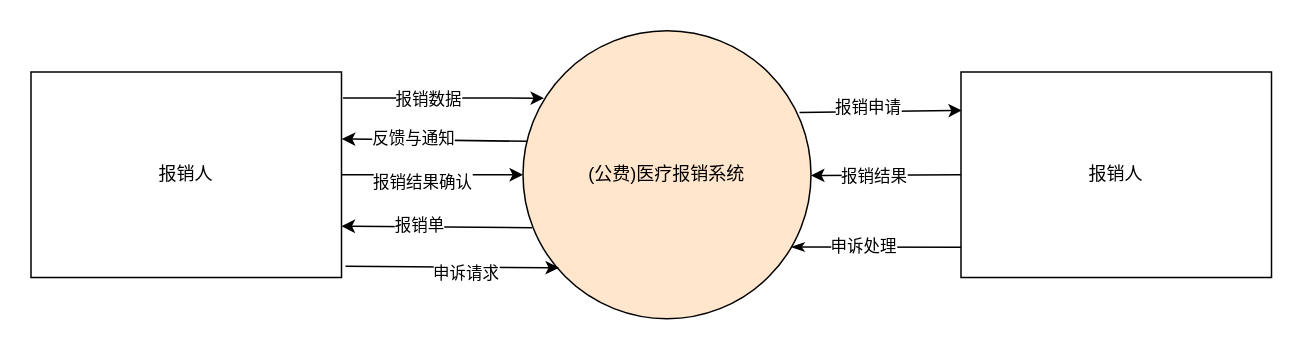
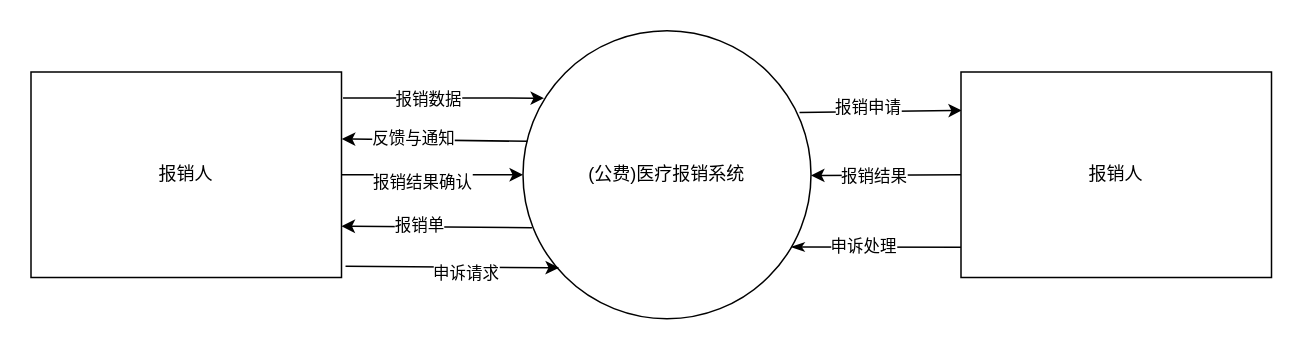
  <mxCell id="0" />
  <mxCell id="1" parent="0" />
  <mxCell id="2" style="rounded=0;orthogonalLoop=1;jettySize=auto;html=1;exitX=1.005;exitY=0.126;exitDx=0;exitDy=0;exitPerimeter=0;entryX=0.073;entryY=0.234;entryDx=0;entryDy=0;entryPerimeter=0;" edge="1" parent="1" source="15" target="12"><mxGeometry relative="1" as="geometry"><mxPoint x="169" y="14" as="sourcePoint" /><mxPoint x="377.589" y="48.558" as="targetPoint" /></mxGeometry></mxCell>
  <mxCell id="3" value="报销数据" style="edgeLabel;html=1;align=center;verticalAlign=middle;resizable=0;points=[];" vertex="1" connectable="0" parent="2"><mxGeometry x="-0.16" y="-1" relative="1" as="geometry"><mxPoint as="offset" /></mxGeometry></mxCell>
  <mxCell id="4" style="edgeStyle=none;rounded=0;orthogonalLoop=1;jettySize=auto;html=1;entryX=0;entryY=0.5;entryDx=0;entryDy=0;exitX=1;exitY=0.5;exitDx=0;exitDy=0;" edge="1" parent="1" source="15" target="12"><mxGeometry relative="1" as="geometry" /></mxCell>
  <mxCell id="5" value="报销结果确认" style="edgeLabel;html=1;align=center;verticalAlign=middle;resizable=0;points=[];" vertex="1" connectable="0" parent="4"><mxGeometry x="-0.12" y="-4" relative="1" as="geometry"><mxPoint as="offset" /></mxGeometry></mxCell>
  <mxCell id="6" style="edgeStyle=none;rounded=0;orthogonalLoop=1;jettySize=auto;html=1;entryX=1;entryY=0.75;entryDx=0;entryDy=0;exitX=0.031;exitY=0.684;exitDx=0;exitDy=0;exitPerimeter=0;" edge="1" parent="1" source="12" target="15"><mxGeometry relative="1" as="geometry"><mxPoint x="350" y="75" as="sourcePoint" /></mxGeometry></mxCell>
  <mxCell id="7" value="报销单" style="edgeLabel;html=1;align=center;verticalAlign=middle;resizable=0;points=[];" vertex="1" connectable="0" parent="6"><mxGeometry x="0.187" y="-1" relative="1" as="geometry"><mxPoint as="offset" /></mxGeometry></mxCell>
  <mxCell id="8" style="edgeStyle=none;rounded=0;orthogonalLoop=1;jettySize=auto;html=1;exitX=0.96;exitY=0.284;exitDx=0;exitDy=0;entryX=0.003;entryY=0.187;entryDx=0;entryDy=0;exitPerimeter=0;entryPerimeter=0;" edge="1" parent="1" source="12" target="20"><mxGeometry relative="1" as="geometry"><mxPoint x="527" y="70.692" as="sourcePoint" /></mxGeometry></mxCell>
  <mxCell id="9" value="报销申请" style="edgeLabel;html=1;align=center;verticalAlign=middle;resizable=0;points=[];" vertex="1" connectable="0" parent="8"><mxGeometry x="-0.169" y="3" relative="1" as="geometry"><mxPoint as="offset" /></mxGeometry></mxCell>
  <mxCell id="10" style="edgeStyle=none;rounded=0;orthogonalLoop=1;jettySize=auto;html=1;exitX=0.931;exitY=0.751;exitDx=0;exitDy=0;exitPerimeter=0;entryX=0.01;entryY=0.853;entryDx=0;entryDy=0;entryPerimeter=0;endArrow=none;endFill=0;startArrow=classicThin;startFill=1;" edge="1" parent="1" source="12" target="20"><mxGeometry relative="1" as="geometry"><mxPoint x="528.536" y="164.388" as="sourcePoint" /><mxPoint x="705.52" y="163.5" as="targetPoint" /></mxGeometry></mxCell>
  <mxCell id="11" value="申诉处理" style="edgeLabel;html=1;align=center;verticalAlign=middle;resizable=0;points=[];" vertex="1" connectable="0" parent="10"><mxGeometry x="-0.17" y="1" relative="1" as="geometry"><mxPoint as="offset" /></mxGeometry></mxCell>
- <mxCell id="12" value="(公费)医疗报销系统" style="ellipse;whiteSpace=wrap;html=1;aspect=fixed;fillColor=#ffe6cc;" vertex="1" parent="1"><mxGeometry x="348" y="20" width="192" height="192" as="geometry" /></mxCell>
+ <mxCell id="12" value="(公费)医疗报销系统" style="ellipse;whiteSpace=wrap;html=1;aspect=fixed;" vertex="1" parent="1"><mxGeometry x="348" y="20" width="192" height="192" as="geometry" /></mxCell>
  <mxCell id="13" style="edgeStyle=none;rounded=0;orthogonalLoop=1;jettySize=auto;html=1;exitX=1.013;exitY=0.945;exitDx=0;exitDy=0;exitPerimeter=0;" edge="1" parent="1" source="15"><mxGeometry relative="1" as="geometry"><mxPoint x="372" y="178" as="targetPoint" /></mxGeometry></mxCell>
  <mxCell id="14" value="申诉请求" style="edgeLabel;html=1;align=center;verticalAlign=middle;resizable=0;points=[];" vertex="1" connectable="0" parent="13"><mxGeometry x="0.12" y="-4" relative="1" as="geometry"><mxPoint as="offset" /></mxGeometry></mxCell>
  <mxCell id="15" value="报销人" style="rounded=0;whiteSpace=wrap;html=1;" vertex="1" parent="1"><mxGeometry x="20" y="47.5" width="207" height="137" as="geometry" /></mxCell>
  <mxCell id="16" style="edgeStyle=none;rounded=0;orthogonalLoop=1;jettySize=auto;html=1;exitX=0.015;exitY=0.384;exitDx=0;exitDy=0;exitPerimeter=0;entryX=1.001;entryY=0.326;entryDx=0;entryDy=0;entryPerimeter=0;" edge="1" parent="1" source="12" target="15"><mxGeometry relative="1" as="geometry"><mxPoint x="353.184" y="72.992" as="sourcePoint" /><mxPoint x="204" y="-73" as="targetPoint" /></mxGeometry></mxCell>
  <mxCell id="17" value="反馈与通知" style="edgeLabel;html=1;align=center;verticalAlign=middle;resizable=0;points=[];" vertex="1" connectable="0" parent="16"><mxGeometry x="0.236" y="-2" relative="1" as="geometry"><mxPoint y="1" as="offset" /></mxGeometry></mxCell>
  <mxCell id="18" style="edgeStyle=none;rounded=0;orthogonalLoop=1;jettySize=auto;html=1;exitX=0;exitY=0.5;exitDx=0;exitDy=0;" edge="1" parent="1" source="20" target="12"><mxGeometry relative="1" as="geometry"><mxPoint x="602" y="15" as="targetPoint" /></mxGeometry></mxCell>
  <mxCell id="19" value="报销结果" style="edgeLabel;html=1;align=center;verticalAlign=middle;resizable=0;points=[];" vertex="1" connectable="0" parent="18"><mxGeometry x="0.179" relative="1" as="geometry"><mxPoint as="offset" /></mxGeometry></mxCell>
  <mxCell id="20" value="报销人" style="rounded=0;whiteSpace=wrap;html=1;" vertex="1" parent="1"><mxGeometry x="640" y="47.5" width="207" height="137" as="geometry" /></mxCell>
  <mxCell id="21" style="edgeStyle=none;rounded=0;orthogonalLoop=1;jettySize=auto;html=1;exitX=0;exitY=0.5;exitDx=0;exitDy=0;startArrow=classicThin;startFill=1;endArrow=none;endFill=0;" edge="1" parent="1" source="12" target="12"><mxGeometry relative="1" as="geometry" /></mxCell>
